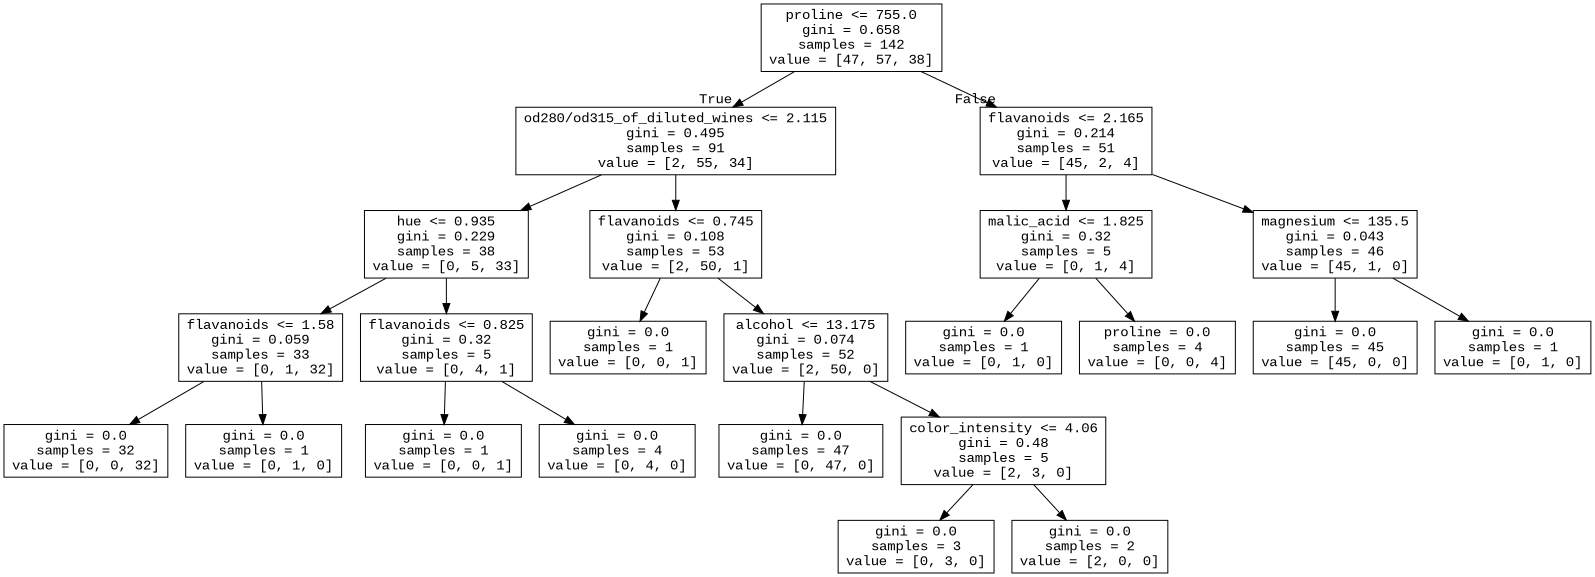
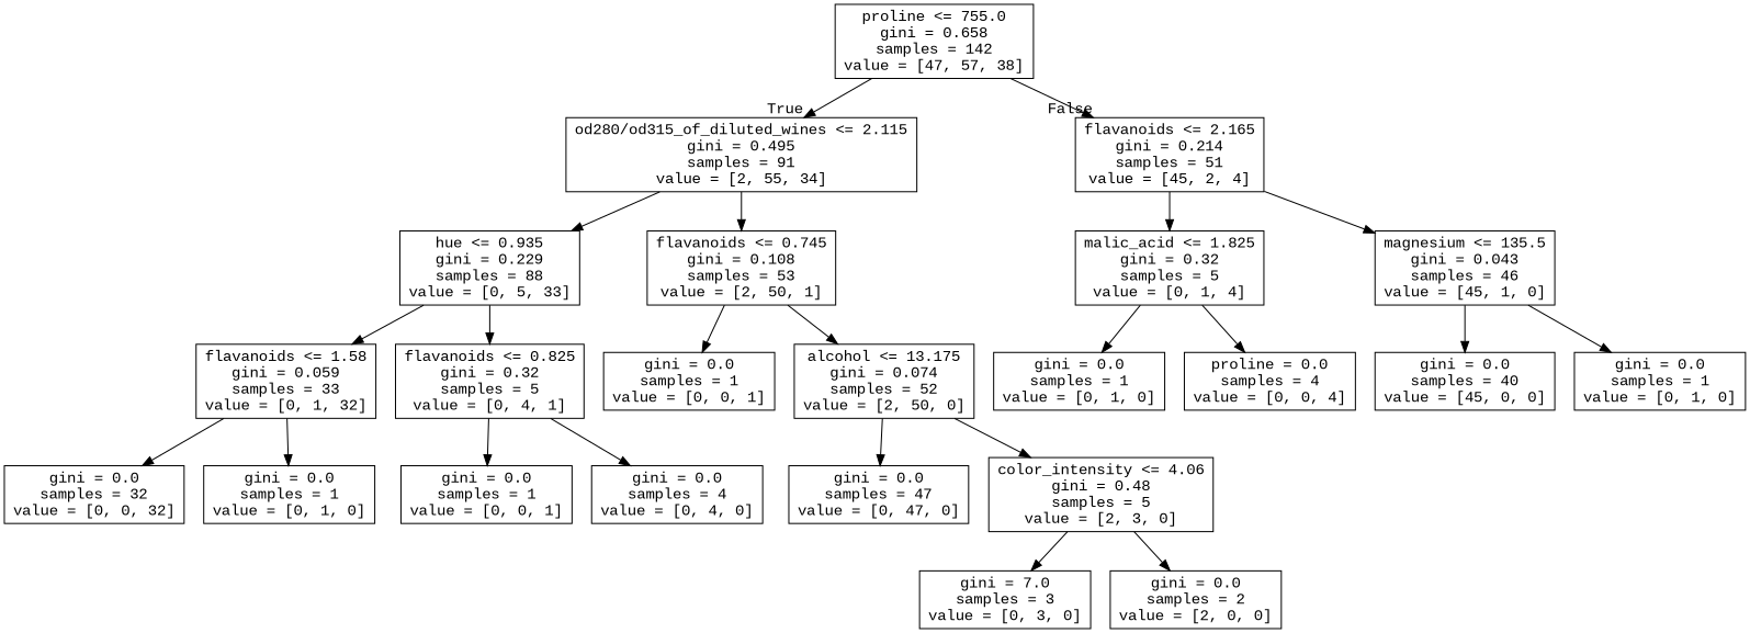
  digraph {
    fontname="Liberation Mono"
    node [fontname="Liberation Mono" shape=box]
    edge [fontname="Liberation Mono"]
    n1 [label="proline <= 755.0\ngini = 0.658\nsamples = 142\nvalue = [47, 57, 38]"]
    n2 [label="od280/od315_of_diluted_wines <= 2.115\ngini = 0.495\nsamples = 91\nvalue = [2, 55, 34]"]
    n3 [label="flavanoids <= 2.165\ngini = 0.214\nsamples = 51\nvalue = [45, 2, 4]"]
-   n4 [label="hue <= 0.935\ngini = 0.229\nsamples = 38\nvalue = [0, 5, 33]"]
+   n4 [label="hue <= 0.935\ngini = 0.229\nsamples = 88\nvalue = [0, 5, 33]"]
    n5 [label="flavanoids <= 0.745\ngini = 0.108\nsamples = 53\nvalue = [2, 50, 1]"]
    n6 [label="malic_acid <= 1.825\ngini = 0.32\nsamples = 5\nvalue = [0, 1, 4]"]
    n7 [label="magnesium <= 135.5\ngini = 0.043\nsamples = 46\nvalue = [45, 1, 0]"]
    n8 [label="flavanoids <= 1.58\ngini = 0.059\nsamples = 33\nvalue = [0, 1, 32]"]
    n9 [label="flavanoids <= 0.825\ngini = 0.32\nsamples = 5\nvalue = [0, 4, 1]"]
    n10 [label="gini = 0.0\nsamples = 1\nvalue = [0, 0, 1]"]
    n11 [label="alcohol <= 13.175\ngini = 0.074\nsamples = 52\nvalue = [2, 50, 0]"]
    n12 [label="gini = 0.0\nsamples = 32\nvalue = [0, 0, 32]"]
    n13 [label="gini = 0.0\nsamples = 1\nvalue = [0, 1, 0]"]
    n14 [label="gini = 0.0\nsamples = 1\nvalue = [0, 0, 1]"]
    n15 [label="gini = 0.0\nsamples = 4\nvalue = [0, 4, 0]"]
    n16 [label="gini = 0.0\nsamples = 47\nvalue = [0, 47, 0]"]
    n17 [label="color_intensity <= 4.06\ngini = 0.48\nsamples = 5\nvalue = [2, 3, 0]"]
-   n18 [label="gini = 0.0\nsamples = 3\nvalue = [0, 3, 0]"]
+   n18 [label="gini = 7.0\nsamples = 3\nvalue = [0, 3, 0]"]
    n19 [label="gini = 0.0\nsamples = 2\nvalue = [2, 0, 0]"]
    n20 [label="gini = 0.0\nsamples = 1\nvalue = [0, 1, 0]"]
    n21 [label="proline = 0.0\nsamples = 4\nvalue = [0, 0, 4]"]
-   n22 [label="gini = 0.0\nsamples = 45\nvalue = [45, 0, 0]"]
+   n22 [label="gini = 0.0\nsamples = 40\nvalue = [45, 0, 0]"]
    n23 [label="gini = 0.0\nsamples = 1\nvalue = [0, 1, 0]"]
    n1 -> n2 [headlabel=True labelangle=45 labeldistance=2.5]
    n1 -> n3 [headlabel=False labelangle=-45 labeldistance=2.5]
    n2 -> n4
    n2 -> n5
    n3 -> n6
    n3 -> n7
    n4 -> n8
    n4 -> n9
    n5 -> n10
    n5 -> n11
    n6 -> n20
    n6 -> n21
    n7 -> n22
    n7 -> n23
    n8 -> n12
    n8 -> n13
    n9 -> n14
    n9 -> n15
    n11 -> n16
    n11 -> n17
    n17 -> n18
    n17 -> n19
  }
